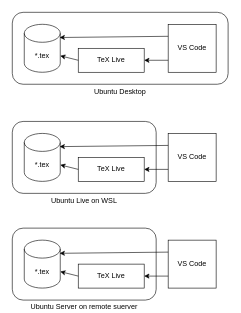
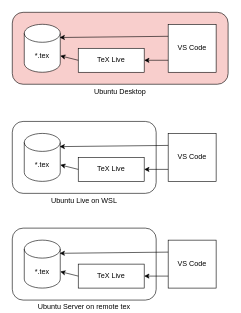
  <mxCell id="0" />
  <mxCell id="1" parent="0" />
- <mxCell id="2" value="Ubuntu Desktop" style="rounded=1;whiteSpace=wrap;html=1;verticalAlign=bottom;spacingBottom=-21;" vertex="1" parent="1"><mxGeometry x="20" y="20" width="360" height="120" as="geometry" /></mxCell>
+ <mxCell id="2" value="Ubuntu Desktop" style="rounded=1;whiteSpace=wrap;html=1;verticalAlign=bottom;spacingBottom=-21;fillColor=#f8cecc;" vertex="1" parent="1"><mxGeometry x="20" y="20" width="360" height="120" as="geometry" /></mxCell>
  <mxCell id="3" value="*.tex" style="shape=cylinder3;whiteSpace=wrap;html=1;boundedLbl=1;backgroundOutline=1;size=15;" vertex="1" parent="1"><mxGeometry x="40" y="40" width="60" height="80" as="geometry" /></mxCell>
  <mxCell id="4" value="VS Code" style="whiteSpace=wrap;html=1;aspect=fixed;" vertex="1" parent="1"><mxGeometry x="280" y="40" width="80" height="80" as="geometry" /></mxCell>
  <mxCell id="5" value="TeX Live" style="rounded=0;whiteSpace=wrap;html=1;" vertex="1" parent="1"><mxGeometry x="130" y="80" width="110" height="40" as="geometry" /></mxCell>
  <mxCell id="6" value="" style="endArrow=classic;html=1;entryX=0.983;entryY=0.275;entryDx=0;entryDy=0;entryPerimeter=0;exitX=0;exitY=0.25;exitDx=0;exitDy=0;" edge="1" parent="1" source="4" target="3"><mxGeometry width="50" height="50" relative="1" as="geometry"><mxPoint x="220" y="320" as="sourcePoint" /><mxPoint x="270" y="270" as="targetPoint" /></mxGeometry></mxCell>
  <mxCell id="7" value="" style="endArrow=classic;html=1;exitX=0;exitY=0.75;exitDx=0;exitDy=0;entryX=1;entryY=0.5;entryDx=0;entryDy=0;" edge="1" parent="1" source="4" target="5"><mxGeometry width="50" height="50" relative="1" as="geometry"><mxPoint x="220" y="320" as="sourcePoint" /><mxPoint x="270" y="270" as="targetPoint" /></mxGeometry></mxCell>
  <mxCell id="8" value="" style="endArrow=classic;html=1;entryX=1;entryY=0;entryDx=0;entryDy=52.5;entryPerimeter=0;exitX=0;exitY=0.5;exitDx=0;exitDy=0;" edge="1" parent="1" source="5" target="3"><mxGeometry width="50" height="50" relative="1" as="geometry"><mxPoint x="220" y="320" as="sourcePoint" /><mxPoint x="270" y="270" as="targetPoint" /></mxGeometry></mxCell>
  <mxCell id="9" value="Ubuntu Live on WSL" style="rounded=1;whiteSpace=wrap;html=1;verticalAlign=bottom;spacingBottom=-21;" vertex="1" parent="1"><mxGeometry x="20" y="202" width="240" height="120" as="geometry" /></mxCell>
  <mxCell id="10" value="*.tex" style="shape=cylinder3;whiteSpace=wrap;html=1;boundedLbl=1;backgroundOutline=1;size=15;" vertex="1" parent="1"><mxGeometry x="40" y="222" width="60" height="80" as="geometry" /></mxCell>
  <mxCell id="11" value="VS Code" style="whiteSpace=wrap;html=1;aspect=fixed;" vertex="1" parent="1"><mxGeometry x="280" y="222" width="80" height="80" as="geometry" /></mxCell>
  <mxCell id="12" value="TeX Live" style="rounded=0;whiteSpace=wrap;html=1;" vertex="1" parent="1"><mxGeometry x="130" y="262" width="110" height="40" as="geometry" /></mxCell>
  <mxCell id="13" value="" style="endArrow=classic;html=1;entryX=0.983;entryY=0.275;entryDx=0;entryDy=0;entryPerimeter=0;exitX=0;exitY=0.25;exitDx=0;exitDy=0;" edge="1" source="11" target="10" parent="1"><mxGeometry width="50" height="50" relative="1" as="geometry"><mxPoint x="220" y="502" as="sourcePoint" /><mxPoint x="270" y="452" as="targetPoint" /></mxGeometry></mxCell>
  <mxCell id="14" value="" style="endArrow=classic;html=1;exitX=0;exitY=0.75;exitDx=0;exitDy=0;entryX=1;entryY=0.5;entryDx=0;entryDy=0;" edge="1" source="11" target="12" parent="1"><mxGeometry width="50" height="50" relative="1" as="geometry"><mxPoint x="220" y="502" as="sourcePoint" /><mxPoint x="270" y="452" as="targetPoint" /></mxGeometry></mxCell>
  <mxCell id="15" value="" style="endArrow=classic;html=1;entryX=1;entryY=0;entryDx=0;entryDy=52.5;entryPerimeter=0;exitX=0;exitY=0.5;exitDx=0;exitDy=0;" edge="1" source="12" target="10" parent="1"><mxGeometry width="50" height="50" relative="1" as="geometry"><mxPoint x="220" y="502" as="sourcePoint" /><mxPoint x="270" y="452" as="targetPoint" /></mxGeometry></mxCell>
- <mxCell id="16" value="Ubuntu Server on remote suerver" style="rounded=1;whiteSpace=wrap;html=1;verticalAlign=bottom;spacingBottom=-21;" vertex="1" parent="1"><mxGeometry x="20" y="380" width="240" height="120" as="geometry" /></mxCell>
+ <mxCell id="16" value="Ubuntu Server on remote tex" style="rounded=1;whiteSpace=wrap;html=1;verticalAlign=bottom;spacingBottom=-21;" vertex="1" parent="1"><mxGeometry x="20" y="380" width="240" height="120" as="geometry" /></mxCell>
  <mxCell id="17" value="*.tex" style="shape=cylinder3;whiteSpace=wrap;html=1;boundedLbl=1;backgroundOutline=1;size=15;" vertex="1" parent="1"><mxGeometry x="40" y="400" width="60" height="80" as="geometry" /></mxCell>
  <mxCell id="18" value="VS Code" style="whiteSpace=wrap;html=1;aspect=fixed;" vertex="1" parent="1"><mxGeometry x="280" y="400" width="80" height="80" as="geometry" /></mxCell>
  <mxCell id="19" value="TeX Live" style="rounded=0;whiteSpace=wrap;html=1;" vertex="1" parent="1"><mxGeometry x="130" y="440" width="110" height="40" as="geometry" /></mxCell>
  <mxCell id="20" value="" style="endArrow=classic;html=1;entryX=0.983;entryY=0.275;entryDx=0;entryDy=0;entryPerimeter=0;exitX=0;exitY=0.25;exitDx=0;exitDy=0;" edge="1" source="18" target="17" parent="1"><mxGeometry width="50" height="50" relative="1" as="geometry"><mxPoint x="220" y="680" as="sourcePoint" /><mxPoint x="270" y="630" as="targetPoint" /></mxGeometry></mxCell>
  <mxCell id="21" value="" style="endArrow=classic;html=1;exitX=0;exitY=0.75;exitDx=0;exitDy=0;entryX=1;entryY=0.5;entryDx=0;entryDy=0;" edge="1" source="18" target="19" parent="1"><mxGeometry width="50" height="50" relative="1" as="geometry"><mxPoint x="220" y="680" as="sourcePoint" /><mxPoint x="270" y="630" as="targetPoint" /></mxGeometry></mxCell>
  <mxCell id="22" value="" style="endArrow=classic;html=1;entryX=1;entryY=0;entryDx=0;entryDy=52.5;entryPerimeter=0;exitX=0;exitY=0.5;exitDx=0;exitDy=0;" edge="1" source="19" target="17" parent="1"><mxGeometry width="50" height="50" relative="1" as="geometry"><mxPoint x="220" y="680" as="sourcePoint" /><mxPoint x="270" y="630" as="targetPoint" /></mxGeometry></mxCell>
